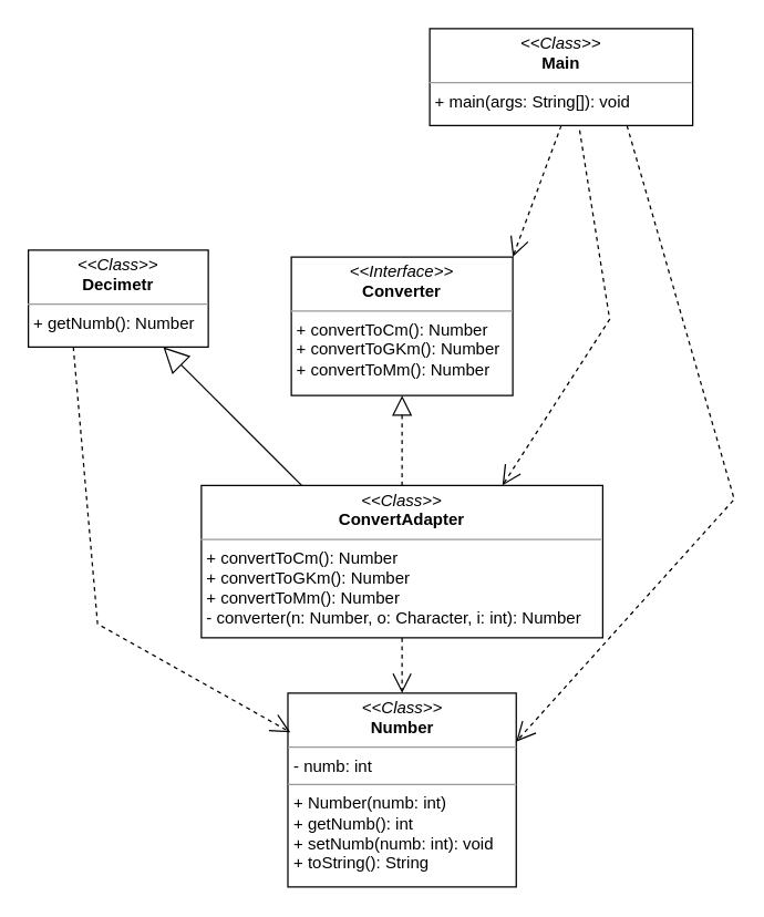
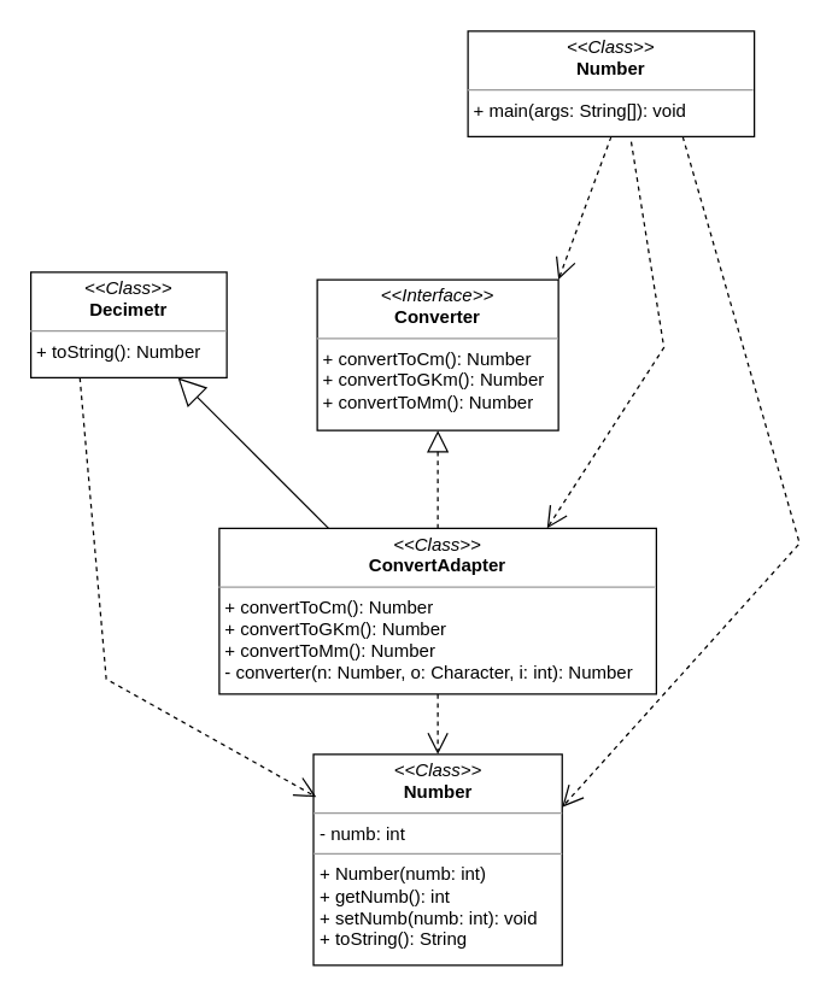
  <mxCell id="0" />
  <mxCell id="1" parent="0" />
- <mxCell id="2" value="&lt;p style=&quot;margin:0px;margin-top:4px;text-align:center;&quot;&gt;&lt;i&gt;&amp;lt;&amp;lt;Class&amp;gt;&amp;gt;&lt;/i&gt;&lt;br&gt;&lt;b&gt;Main&lt;/b&gt;&lt;/p&gt;&lt;hr size=&quot;1&quot;&gt;&lt;p style=&quot;margin:0px;margin-left:4px;&quot;&gt;+ main(args: String[]): void&lt;/p&gt;" style="verticalAlign=top;align=left;overflow=fill;fontSize=12;fontFamily=Helvetica;html=1;rounded=0;shadow=0;comic=0;labelBackgroundColor=none;strokeWidth=1" parent="1" vertex="1"><mxGeometry x="310" y="20" width="190" height="70" as="geometry" /></mxCell>
+ <mxCell id="2" value="&lt;p style=&quot;margin:0px;margin-top:4px;text-align:center;&quot;&gt;&lt;i&gt;&amp;lt;&amp;lt;Class&amp;gt;&amp;gt;&lt;/i&gt;&lt;br&gt;&lt;b&gt;Number&lt;/b&gt;&lt;/p&gt;&lt;hr size=&quot;1&quot;&gt;&lt;p style=&quot;margin:0px;margin-left:4px;&quot;&gt;+ main(args: String[]): void&lt;/p&gt;" style="verticalAlign=top;align=left;overflow=fill;fontSize=12;fontFamily=Helvetica;html=1;rounded=0;shadow=0;comic=0;labelBackgroundColor=none;strokeWidth=1" parent="1" vertex="1"><mxGeometry x="310" y="20" width="190" height="70" as="geometry" /></mxCell>
  <mxCell id="3" value="&lt;p style=&quot;margin:0px;margin-top:4px;text-align:center;&quot;&gt;&lt;i&gt;&amp;lt;&amp;lt;Interface&amp;gt;&amp;gt;&lt;/i&gt;&lt;br&gt;&lt;b&gt;Converter&lt;/b&gt;&lt;br&gt;&lt;/p&gt;&lt;hr size=&quot;1&quot;&gt;&lt;p style=&quot;margin:0px;margin-left:4px;&quot;&gt;+ convertToCm(): Number&lt;/p&gt;&lt;p style=&quot;margin:0px;margin-left:4px;&quot;&gt;+ convertToGKm(): Number&lt;/p&gt;&lt;p style=&quot;margin:0px;margin-left:4px;&quot;&gt;+ convertToMm(): Number&lt;/p&gt;" style="verticalAlign=top;align=left;overflow=fill;fontSize=12;fontFamily=Helvetica;html=1;rounded=0;shadow=0;comic=0;labelBackgroundColor=none;strokeWidth=1" parent="1" vertex="1"><mxGeometry x="210" y="185" width="160" height="100" as="geometry" /></mxCell>
  <mxCell id="4" value="&lt;p style=&quot;margin:0px;margin-top:4px;text-align:center;&quot;&gt;&lt;i&gt;&amp;lt;&amp;lt;Class&amp;gt;&amp;gt;&lt;/i&gt;&lt;br&gt;&lt;b&gt;ConvertAdapter&lt;/b&gt;&lt;br&gt;&lt;/p&gt;&lt;hr size=&quot;1&quot;&gt;&lt;p style=&quot;margin:0px;margin-left:4px;&quot;&gt;+ convertToCm(): Number&lt;/p&gt;&lt;p style=&quot;margin:0px;margin-left:4px;&quot;&gt;+ convertToGKm(): Number&lt;/p&gt;&lt;p style=&quot;margin:0px;margin-left:4px;&quot;&gt;+ convertToMm(): Number&lt;/p&gt;&lt;p style=&quot;margin:0px;margin-left:4px;&quot;&gt;- converter(n: Number, o: Character, i: int): Number&lt;/p&gt;" style="verticalAlign=top;align=left;overflow=fill;fontSize=12;fontFamily=Helvetica;html=1;rounded=0;shadow=0;comic=0;labelBackgroundColor=none;strokeWidth=1" parent="1" vertex="1"><mxGeometry x="145" y="350" width="290" height="110" as="geometry" /></mxCell>
- <mxCell id="5" value="&lt;p style=&quot;margin:0px;margin-top:4px;text-align:center;&quot;&gt;&lt;i&gt;&amp;lt;&amp;lt;Class&amp;gt;&amp;gt;&lt;/i&gt;&lt;br&gt;&lt;b&gt;Decimetr&lt;/b&gt;&lt;br&gt;&lt;/p&gt;&lt;hr size=&quot;1&quot;&gt;&lt;p style=&quot;margin:0px;margin-left:4px;&quot;&gt;+ getNumb(): Number&lt;br&gt;&lt;/p&gt;" style="verticalAlign=top;align=left;overflow=fill;fontSize=12;fontFamily=Helvetica;html=1;rounded=0;shadow=0;comic=0;labelBackgroundColor=none;strokeWidth=1" parent="1" vertex="1"><mxGeometry x="20" y="180" width="130" height="70" as="geometry" /></mxCell>
+ <mxCell id="5" value="&lt;p style=&quot;margin:0px;margin-top:4px;text-align:center;&quot;&gt;&lt;i&gt;&amp;lt;&amp;lt;Class&amp;gt;&amp;gt;&lt;/i&gt;&lt;br&gt;&lt;b&gt;Decimetr&lt;/b&gt;&lt;br&gt;&lt;/p&gt;&lt;hr size=&quot;1&quot;&gt;&lt;p style=&quot;margin:0px;margin-left:4px;&quot;&gt;+ toString(): Number&lt;br&gt;&lt;/p&gt;" style="verticalAlign=top;align=left;overflow=fill;fontSize=12;fontFamily=Helvetica;html=1;rounded=0;shadow=0;comic=0;labelBackgroundColor=none;strokeWidth=1" parent="1" vertex="1"><mxGeometry x="20" y="180" width="130" height="70" as="geometry" /></mxCell>
  <mxCell id="6" value="" style="endArrow=block;dashed=1;endFill=0;endSize=12;html=1;rounded=0;entryX=0.5;entryY=1;entryDx=0;entryDy=0;exitX=0.5;exitY=0;exitDx=0;exitDy=0;" parent="1" source="4" target="3" edge="1"><mxGeometry width="160" relative="1" as="geometry"><mxPoint x="10" y="210" as="sourcePoint" /><mxPoint x="170" y="210" as="targetPoint" /></mxGeometry></mxCell>
  <mxCell id="7" value="" style="endArrow=open;endSize=12;dashed=1;html=1;rounded=0;exitX=0.5;exitY=1;exitDx=0;exitDy=0;entryX=0.5;entryY=0;entryDx=0;entryDy=0;" parent="1" source="4" target="10" edge="1"><mxGeometry x="0.429" y="75" width="160" relative="1" as="geometry"><mxPoint x="195" y="240" as="sourcePoint" /><mxPoint x="195" y="310" as="targetPoint" /><mxPoint as="offset" /></mxGeometry></mxCell>
  <mxCell id="8" value="" style="endArrow=open;endSize=12;dashed=1;html=1;rounded=0;exitX=0.5;exitY=1;exitDx=0;exitDy=0;entryX=1;entryY=0;entryDx=0;entryDy=0;" edge="1" parent="1" source="2" target="3"><mxGeometry width="160" relative="1" as="geometry"><mxPoint x="515" y="110" as="sourcePoint" /><mxPoint x="58" y="190" as="targetPoint" /></mxGeometry></mxCell>
  <mxCell id="9" value="" style="endArrow=open;endSize=12;dashed=1;html=1;rounded=0;exitX=0.57;exitY=1.048;exitDx=0;exitDy=0;entryX=0.75;entryY=0;entryDx=0;entryDy=0;exitPerimeter=0;" edge="1" parent="1" source="2" target="4"><mxGeometry width="160" relative="1" as="geometry"><mxPoint x="463" y="100" as="sourcePoint" /><mxPoint x="360" y="210" as="targetPoint" /><Array as="points"><mxPoint x="440" y="230" /></Array></mxGeometry></mxCell>
  <mxCell id="10" value="&lt;p style=&quot;margin:0px;margin-top:4px;text-align:center;&quot;&gt;&lt;i&gt;&amp;lt;&amp;lt;Class&amp;gt;&amp;gt;&lt;/i&gt;&lt;br&gt;&lt;b&gt;Number&lt;/b&gt;&lt;br&gt;&lt;/p&gt;&lt;hr size=&quot;1&quot;&gt;&lt;p style=&quot;margin:0px;margin-left:4px;&quot;&gt;- numb: int&lt;br&gt;&lt;/p&gt;&lt;hr size=&quot;1&quot;&gt;&lt;p style=&quot;margin:0px;margin-left:4px;&quot;&gt;+ Number(numb: int)&lt;/p&gt;&lt;p style=&quot;margin:0px;margin-left:4px;&quot;&gt;+ getNumb(): int&lt;/p&gt;&lt;p style=&quot;margin:0px;margin-left:4px;&quot;&gt;+ setNumb(numb: int): void&lt;/p&gt;&lt;p style=&quot;margin:0px;margin-left:4px;&quot;&gt;+ toString(): String&lt;/p&gt;" style="verticalAlign=top;align=left;overflow=fill;fontSize=12;fontFamily=Helvetica;html=1;rounded=0;shadow=0;comic=0;labelBackgroundColor=none;strokeWidth=1" vertex="1" parent="1"><mxGeometry x="207.5" y="500" width="165" height="140" as="geometry" /></mxCell>
  <mxCell id="11" value="" style="endArrow=block;endSize=16;endFill=0;html=1;rounded=0;entryX=0.75;entryY=1;entryDx=0;entryDy=0;exitX=0.25;exitY=0;exitDx=0;exitDy=0;" edge="1" parent="1" source="4" target="5"><mxGeometry width="160" relative="1" as="geometry"><mxPoint x="230" y="390" as="sourcePoint" /><mxPoint x="390" y="390" as="targetPoint" /></mxGeometry></mxCell>
  <mxCell id="12" value="" style="endArrow=open;endSize=12;dashed=1;html=1;rounded=0;exitX=0.25;exitY=1;exitDx=0;exitDy=0;entryX=0.011;entryY=0.202;entryDx=0;entryDy=0;entryPerimeter=0;" edge="1" parent="1" source="5" target="10"><mxGeometry x="0.429" y="75" width="160" relative="1" as="geometry"><mxPoint x="300" y="470" as="sourcePoint" /><mxPoint x="300" y="510" as="targetPoint" /><mxPoint as="offset" /><Array as="points"><mxPoint x="70" y="450" /></Array></mxGeometry></mxCell>
  <mxCell id="13" value="" style="endArrow=open;endSize=12;dashed=1;html=1;rounded=0;entryX=1;entryY=0.25;entryDx=0;entryDy=0;exitX=0.75;exitY=1;exitDx=0;exitDy=0;" edge="1" parent="1" source="2" target="10"><mxGeometry x="0.429" y="75" width="160" relative="1" as="geometry"><mxPoint x="500" y="190" as="sourcePoint" /><mxPoint x="300" y="510" as="targetPoint" /><mxPoint as="offset" /><Array as="points"><mxPoint x="530" y="360" /></Array></mxGeometry></mxCell>
